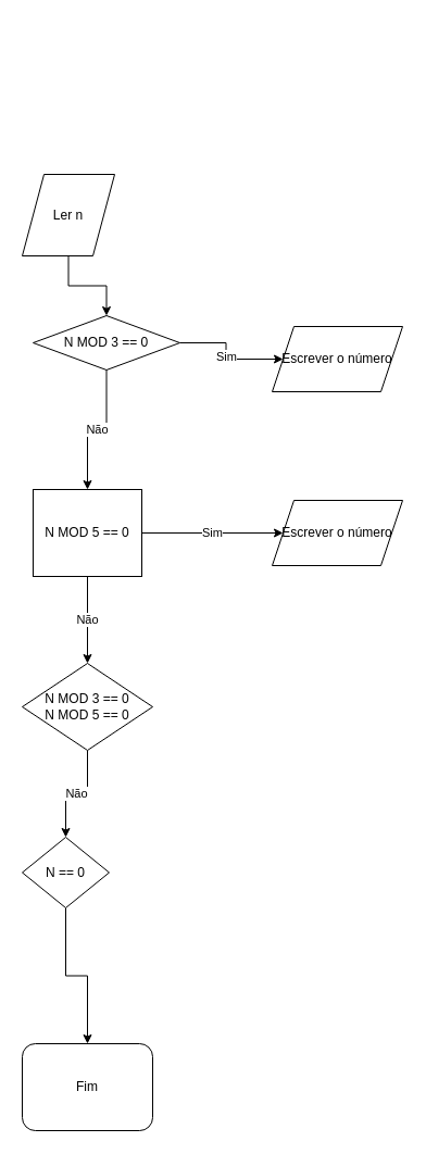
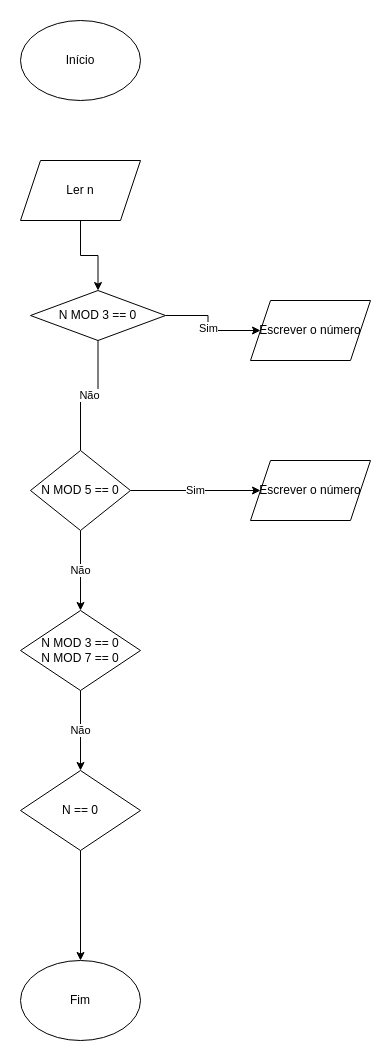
  <mxCell id="0" />
  <mxCell id="1" parent="0" />
- <mxCell id="3" value="Fim" style="whiteSpace=wrap;html=1;rounded=1;" vertex="1" parent="1"><mxGeometry x="20" y="960" width="120" height="80" as="geometry" /></mxCell>
+ <mxCell id="2" value="Início" style="ellipse;whiteSpace=wrap;html=1;" vertex="1" parent="1"><mxGeometry x="20" y="20" width="120" height="80" as="geometry" /></mxCell>
+ <mxCell id="3" value="Fim" style="ellipse;whiteSpace=wrap;html=1;" vertex="1" parent="1"><mxGeometry x="20" y="960" width="120" height="80" as="geometry" /></mxCell>
  <mxCell id="4" value="" style="edgeStyle=orthogonalEdgeStyle;rounded=0;orthogonalLoop=1;jettySize=auto;html=1;" edge="1" parent="1" source="5" target="8"><mxGeometry relative="1" as="geometry" /></mxCell>
- <mxCell id="5" value="Ler n" style="shape=parallelogram;perimeter=parallelogramPerimeter;whiteSpace=wrap;html=1;fixedSize=1;" vertex="1" parent="1"><mxGeometry x="20" y="160" width="85" height="75" as="geometry" /></mxCell>
+ <mxCell id="5" value="Ler n" style="shape=parallelogram;perimeter=parallelogramPerimeter;whiteSpace=wrap;html=1;fixedSize=1;" vertex="1" parent="1"><mxGeometry x="20" y="160" width="120" height="60" as="geometry" /></mxCell>
  <mxCell id="6" value="Sim" style="edgeStyle=orthogonalEdgeStyle;rounded=0;orthogonalLoop=1;jettySize=auto;html=1;" edge="1" parent="1" source="8" target="9"><mxGeometry relative="1" as="geometry" /></mxCell>
- <mxCell id="7" value="Não" style="edgeStyle=orthogonalEdgeStyle;rounded=0;orthogonalLoop=1;jettySize=auto;html=1;" edge="1" parent="1" source="8" target="12"><mxGeometry relative="1" as="geometry" /></mxCell>
+ <mxCell id="7" value="Não" style="edgeStyle=orthogonalEdgeStyle;rounded=0;orthogonalLoop=1;jettySize=auto;html=1;endArrow=none;" edge="1" parent="1" source="8" target="12"><mxGeometry relative="1" as="geometry" /></mxCell>
  <mxCell id="8" value="N MOD 3 == 0" style="rhombus;whiteSpace=wrap;html=1;" vertex="1" parent="1"><mxGeometry x="30" y="290" width="135" height="50" as="geometry" /></mxCell>
  <mxCell id="9" value="Escrever o número" style="shape=parallelogram;perimeter=parallelogramPerimeter;whiteSpace=wrap;html=1;fixedSize=1;" vertex="1" parent="1"><mxGeometry x="250" y="300" width="120" height="60" as="geometry" /></mxCell>
  <mxCell id="10" value="Sim" style="edgeStyle=orthogonalEdgeStyle;rounded=0;orthogonalLoop=1;jettySize=auto;html=1;" edge="1" parent="1" source="12" target="13"><mxGeometry relative="1" as="geometry" /></mxCell>
  <mxCell id="11" value="Não" style="edgeStyle=orthogonalEdgeStyle;rounded=0;orthogonalLoop=1;jettySize=auto;html=1;" edge="1" parent="1" source="12" target="15"><mxGeometry relative="1" as="geometry" /></mxCell>
- <mxCell id="12" value="N MOD 5 == 0" style="whiteSpace=wrap;html=1;rounded=0;" vertex="1" parent="1"><mxGeometry x="30" y="450" width="100" height="80" as="geometry" /></mxCell>
+ <mxCell id="12" value="N MOD 5 == 0" style="rhombus;whiteSpace=wrap;html=1;" vertex="1" parent="1"><mxGeometry x="30" y="450" width="100" height="80" as="geometry" /></mxCell>
  <mxCell id="13" value="Escrever o número" style="shape=parallelogram;perimeter=parallelogramPerimeter;whiteSpace=wrap;html=1;fixedSize=1;" vertex="1" parent="1"><mxGeometry x="250" y="460" width="120" height="60" as="geometry" /></mxCell>
  <mxCell id="14" value="Não" style="edgeStyle=orthogonalEdgeStyle;rounded=0;orthogonalLoop=1;jettySize=auto;html=1;" edge="1" parent="1" source="15" target="17"><mxGeometry relative="1" as="geometry" /></mxCell>
- <mxCell id="15" value="N MOD 3 == 0&lt;div&gt;&lt;div&gt;N MOD 5 == 0&lt;/div&gt;&lt;/div&gt;" style="rhombus;whiteSpace=wrap;html=1;" vertex="1" parent="1"><mxGeometry x="20" y="610" width="120" height="80" as="geometry" /></mxCell>
+ <mxCell id="15" value="N MOD 3 == 0&lt;div&gt;&lt;div&gt;N MOD 7 == 0&lt;/div&gt;&lt;/div&gt;" style="rhombus;whiteSpace=wrap;html=1;" vertex="1" parent="1"><mxGeometry x="20" y="610" width="120" height="80" as="geometry" /></mxCell>
  <mxCell id="16" value="" style="edgeStyle=orthogonalEdgeStyle;rounded=0;orthogonalLoop=1;jettySize=auto;html=1;" edge="1" parent="1" source="17" target="3"><mxGeometry relative="1" as="geometry" /></mxCell>
- <mxCell id="17" value="N == 0" style="rhombus;whiteSpace=wrap;html=1;" vertex="1" parent="1"><mxGeometry x="20" y="770" width="80" height="65" as="geometry" /></mxCell>
+ <mxCell id="17" value="N == 0" style="rhombus;whiteSpace=wrap;html=1;" vertex="1" parent="1"><mxGeometry x="20" y="770" width="120" height="80" as="geometry" /></mxCell>
